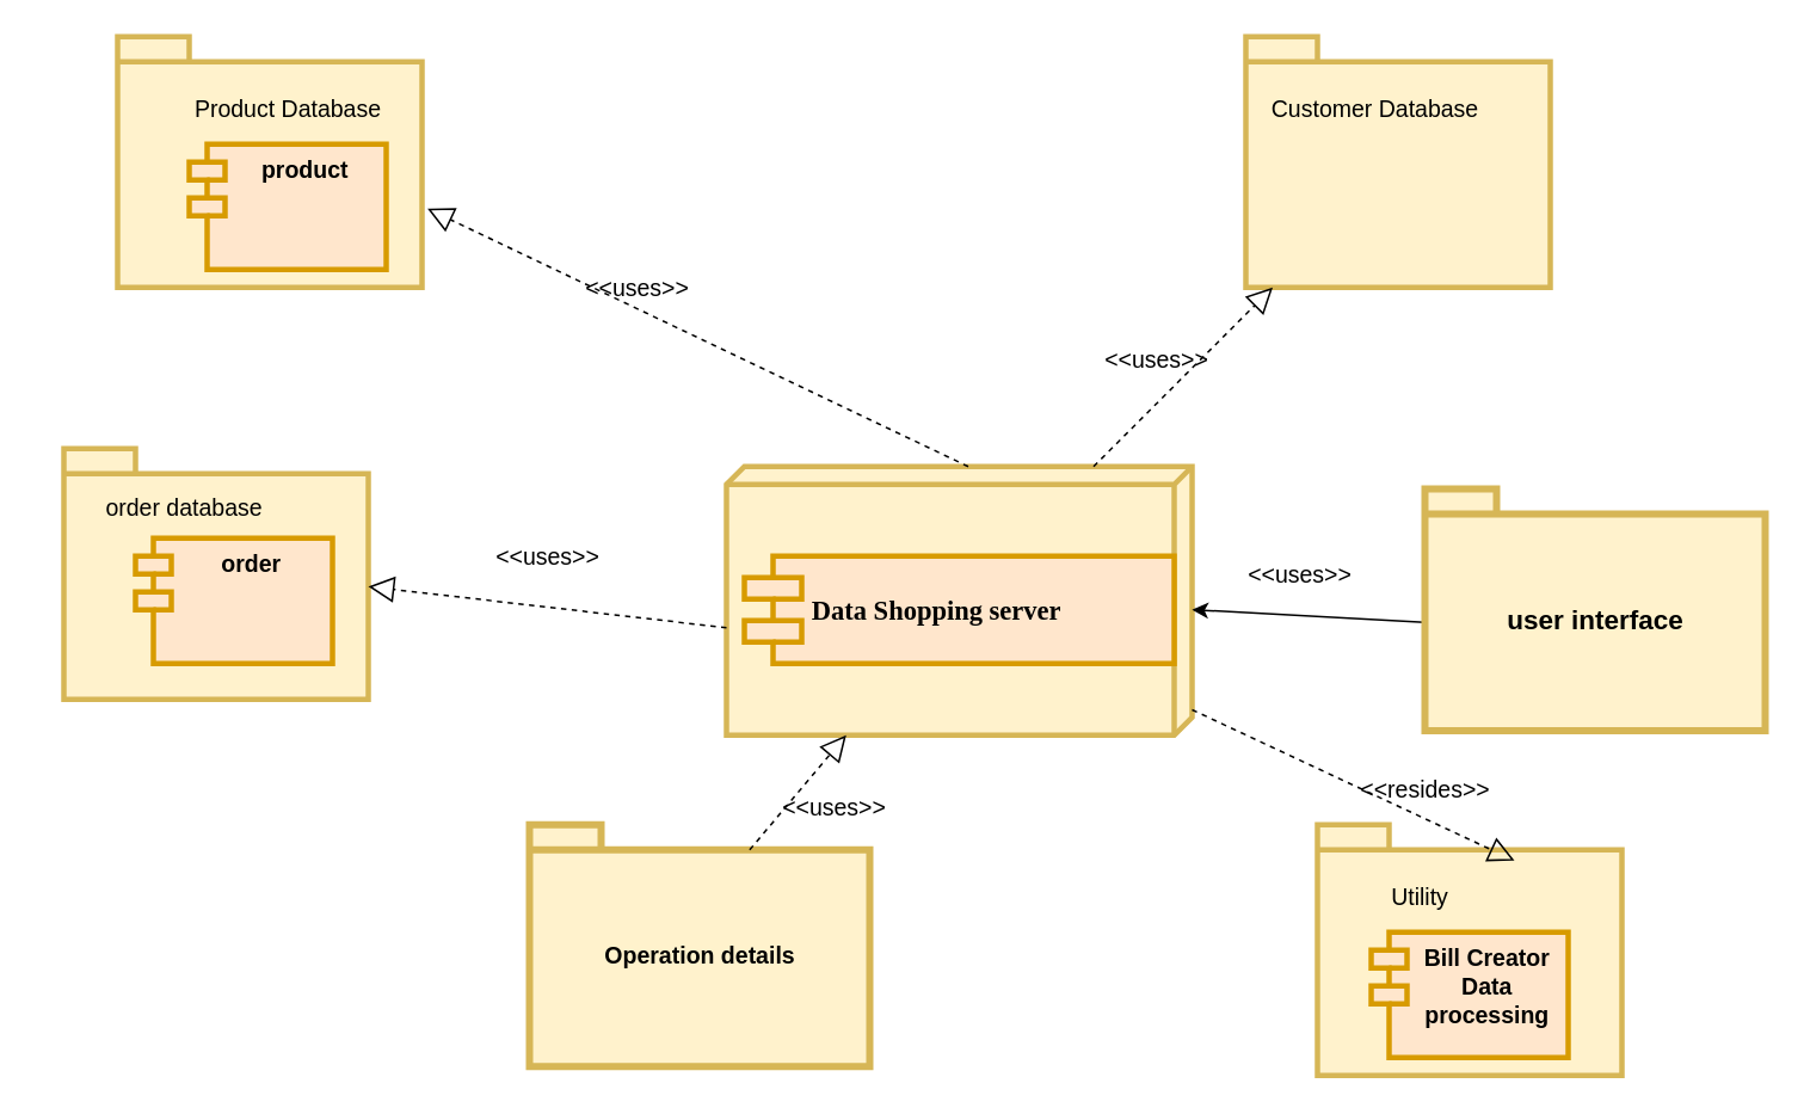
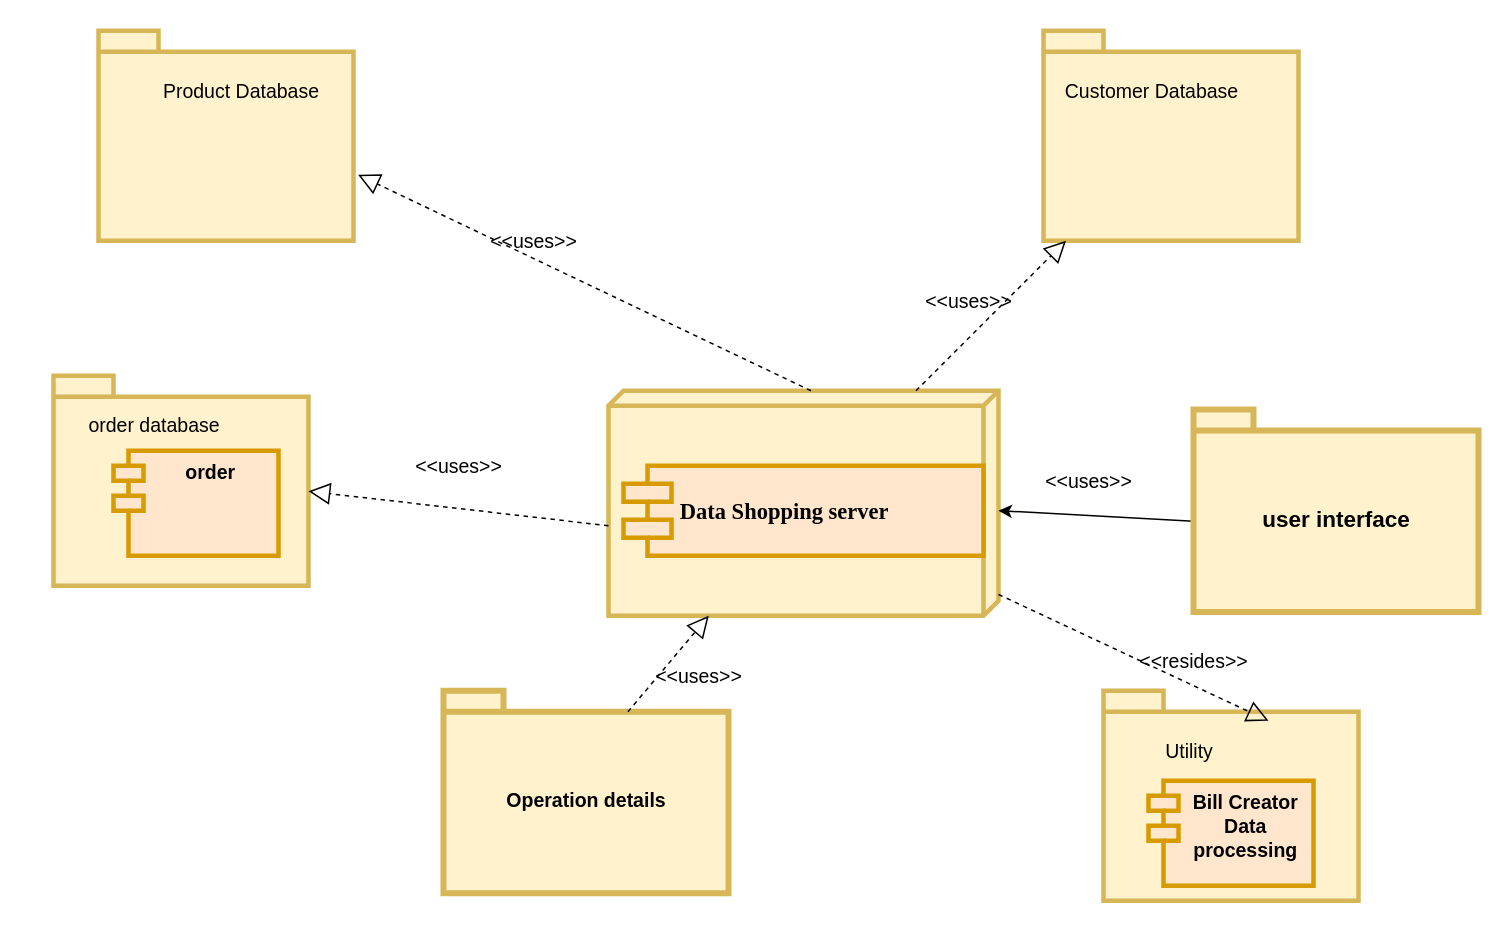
  <mxCell id="0" />
  <mxCell id="1" parent="0" />
  <mxCell id="2" value="" style="verticalAlign=top;align=left;spacingTop=8;spacingLeft=2;spacingRight=12;shape=cube;size=10;direction=south;fontStyle=4;html=1;rounded=0;shadow=0;comic=0;labelBackgroundColor=none;strokeWidth=3;fontFamily=Verdana;fontSize=12;fillColor=#fff2cc;strokeColor=#d6b656;" parent="1" vertex="1"><mxGeometry x="405" y="260" width="260" height="150" as="geometry" /></mxCell>
  <mxCell id="3" value="&lt;font size=&quot;1&quot;&gt;&lt;b style=&quot;font-size: 15px&quot;&gt;Data Shopping server&lt;/b&gt;&lt;/font&gt;" style="shape=component;align=left;spacingLeft=36;rounded=0;shadow=0;comic=0;labelBackgroundColor=none;strokeWidth=3;fontFamily=Verdana;fontSize=12;html=1;fillColor=#ffe6cc;strokeColor=#d79b00;" parent="1" vertex="1"><mxGeometry x="415" y="310" width="240" height="60" as="geometry" /></mxCell>
  <mxCell id="4" value="" style="shape=folder;fontStyle=1;spacingTop=10;tabWidth=40;tabHeight=14;tabPosition=left;html=1;fillColor=#fff2cc;strokeColor=#d6b656;strokeWidth=3;" vertex="1" parent="1"><mxGeometry x="65" y="20" width="170" height="140" as="geometry" /></mxCell>
- <mxCell id="5" value="product " style="shape=module;align=left;spacingLeft=20;align=center;verticalAlign=top;fillColor=#ffe6cc;strokeColor=#d79b00;fontSize=13;fontStyle=1;strokeWidth=3;" vertex="1" parent="1"><mxGeometry x="105" y="80" width="110" height="70" as="geometry" /></mxCell>
  <mxCell id="6" style="edgeStyle=none;rounded=0;orthogonalLoop=1;jettySize=auto;html=1;exitX=0;exitY=0;exitDx=0;exitDy=74.5;exitPerimeter=0;entryX=0.533;entryY=0;entryDx=0;entryDy=0;entryPerimeter=0;fontSize=13;" edge="1" parent="1" source="7" target="2"><mxGeometry relative="1" as="geometry" /></mxCell>
  <mxCell id="7" value="&lt;font style=&quot;font-size: 15px&quot;&gt;user interface&lt;/font&gt;" style="shape=folder;fontStyle=1;spacingTop=10;tabWidth=40;tabHeight=14;tabPosition=left;html=1;fontSize=13;fillColor=#fff2cc;strokeColor=#d6b656;strokeWidth=4;" vertex="1" parent="1"><mxGeometry x="795" y="272.5" width="190" height="135" as="geometry" /></mxCell>
  <mxCell id="8" value="" style="shape=folder;fontStyle=1;spacingTop=10;tabWidth=40;tabHeight=14;tabPosition=left;html=1;fillColor=#fff2cc;strokeColor=#d6b656;strokeWidth=3;" vertex="1" parent="1"><mxGeometry x="735" y="460" width="170" height="140" as="geometry" /></mxCell>
  <mxCell id="9" value="Operation details" style="shape=folder;fontStyle=1;spacingTop=10;tabWidth=40;tabHeight=14;tabPosition=left;html=1;fontSize=13;fillColor=#fff2cc;strokeColor=#d6b656;strokeWidth=4;" vertex="1" parent="1"><mxGeometry x="295" y="460" width="190" height="135" as="geometry" /></mxCell>
  <mxCell id="10" value="Bill Creator&#10;Data&#10;processing&#10;" style="shape=module;align=left;spacingLeft=20;align=center;verticalAlign=top;fillColor=#ffe6cc;strokeColor=#d79b00;fontSize=13;fontStyle=1;strokeWidth=3;" vertex="1" parent="1"><mxGeometry x="765" y="520" width="110" height="70" as="geometry" /></mxCell>
  <mxCell id="11" value="" style="shape=folder;fontStyle=1;spacingTop=10;tabWidth=40;tabHeight=14;tabPosition=left;html=1;fillColor=#fff2cc;strokeColor=#d6b656;strokeWidth=3;" vertex="1" parent="1"><mxGeometry x="35" y="250" width="170" height="140" as="geometry" /></mxCell>
  <mxCell id="12" value="order" style="shape=module;align=left;spacingLeft=20;align=center;verticalAlign=top;fillColor=#ffe6cc;strokeColor=#d79b00;fontSize=13;fontStyle=1;strokeWidth=3;" vertex="1" parent="1"><mxGeometry x="75" y="300" width="110" height="70" as="geometry" /></mxCell>
  <mxCell id="13" value="" style="shape=folder;fontStyle=1;spacingTop=10;tabWidth=40;tabHeight=14;tabPosition=left;html=1;fillColor=#fff2cc;strokeColor=#d6b656;strokeWidth=3;" vertex="1" parent="1"><mxGeometry x="695" y="20" width="170" height="140" as="geometry" /></mxCell>
  <mxCell id="14" value="Customer Database" style="text;html=1;strokeColor=none;fillColor=none;align=center;verticalAlign=middle;whiteSpace=wrap;rounded=0;fontSize=13;" vertex="1" parent="1"><mxGeometry x="685" y="50" width="165" height="20" as="geometry" /></mxCell>
  <mxCell id="15" value="Product Database" style="text;html=1;strokeColor=none;fillColor=none;align=center;verticalAlign=middle;whiteSpace=wrap;rounded=0;fontSize=13;" vertex="1" parent="1"><mxGeometry x="77.5" y="50" width="165" height="20" as="geometry" /></mxCell>
  <mxCell id="16" value="Utility" style="text;html=1;strokeColor=none;fillColor=none;align=center;verticalAlign=middle;whiteSpace=wrap;rounded=0;fontSize=13;" vertex="1" parent="1"><mxGeometry x="710" y="490" width="165" height="20" as="geometry" /></mxCell>
  <mxCell id="17" value="order database" style="text;html=1;strokeColor=none;fillColor=none;align=center;verticalAlign=middle;whiteSpace=wrap;rounded=0;fontSize=13;" vertex="1" parent="1"><mxGeometry x="20" y="272.5" width="165" height="20" as="geometry" /></mxCell>
  <mxCell id="18" value="" style="endArrow=block;dashed=1;endFill=0;endSize=12;html=1;fontSize=13;exitX=0;exitY=0;exitDx=0;exitDy=125;exitPerimeter=0;entryX=1.018;entryY=0.686;entryDx=0;entryDy=0;entryPerimeter=0;" edge="1" parent="1" source="2" target="4"><mxGeometry width="160" relative="1" as="geometry"><mxPoint x="295" y="190" as="sourcePoint" /><mxPoint x="455" y="190" as="targetPoint" /></mxGeometry></mxCell>
  <mxCell id="19" value="" style="endArrow=block;dashed=1;endFill=0;endSize=12;html=1;fontSize=13;entryX=0;entryY=0;entryDx=170;entryDy=77;entryPerimeter=0;" edge="1" parent="1" target="11"><mxGeometry width="160" relative="1" as="geometry"><mxPoint x="405" y="350" as="sourcePoint" /><mxPoint x="195" y="226.04" as="targetPoint" /><Array as="points" /></mxGeometry></mxCell>
  <mxCell id="20" value="" style="endArrow=block;dashed=1;endFill=0;endSize=12;html=1;fontSize=13;exitX=0.647;exitY=0.104;exitDx=0;exitDy=0;exitPerimeter=0;" edge="1" parent="1" source="9" target="2"><mxGeometry width="160" relative="1" as="geometry"><mxPoint x="415" y="460" as="sourcePoint" /><mxPoint x="215" y="437" as="targetPoint" /><Array as="points" /></mxGeometry></mxCell>
  <mxCell id="21" value="" style="endArrow=block;dashed=1;endFill=0;endSize=12;html=1;fontSize=13;" edge="1" parent="1" source="2"><mxGeometry width="160" relative="1" as="geometry"><mxPoint x="681.08" y="532.02" as="sourcePoint" /><mxPoint x="845" y="480" as="targetPoint" /><Array as="points" /></mxGeometry></mxCell>
  <mxCell id="22" value="" style="endArrow=block;dashed=1;endFill=0;endSize=12;html=1;fontSize=13;" edge="1" parent="1" source="2" target="13"><mxGeometry width="160" relative="1" as="geometry"><mxPoint x="595" y="259.996" as="sourcePoint" /><mxPoint x="775" y="344.19" as="targetPoint" /><Array as="points" /></mxGeometry></mxCell>
  <mxCell id="23" value="&amp;lt;&amp;lt;uses&amp;gt;&amp;gt;" style="text;html=1;align=center;verticalAlign=middle;resizable=0;points=[];autosize=1;strokeColor=none;fillColor=none;fontSize=13;" vertex="1" parent="1"><mxGeometry x="315" y="150" width="80" height="20" as="geometry" /></mxCell>
  <mxCell id="24" value="&amp;lt;&amp;lt;uses&amp;gt;&amp;gt;" style="text;html=1;align=center;verticalAlign=middle;resizable=0;points=[];autosize=1;strokeColor=none;fillColor=none;fontSize=13;" vertex="1" parent="1"><mxGeometry x="265" y="300" width="80" height="20" as="geometry" /></mxCell>
  <mxCell id="25" value="&amp;lt;&amp;lt;uses&amp;gt;&amp;gt;" style="text;html=1;align=center;verticalAlign=middle;resizable=0;points=[];autosize=1;strokeColor=none;fillColor=none;fontSize=13;" vertex="1" parent="1"><mxGeometry x="425" y="440" width="80" height="20" as="geometry" /></mxCell>
  <mxCell id="26" value="&amp;lt;&amp;lt;resides&amp;gt;&amp;gt;" style="text;html=1;align=center;verticalAlign=middle;resizable=0;points=[];autosize=1;strokeColor=none;fillColor=none;fontSize=13;" vertex="1" parent="1"><mxGeometry x="750" y="430" width="90" height="20" as="geometry" /></mxCell>
  <mxCell id="27" value="&amp;lt;&amp;lt;uses&amp;gt;&amp;gt;" style="text;html=1;align=center;verticalAlign=middle;resizable=0;points=[];autosize=1;strokeColor=none;fillColor=none;fontSize=13;" vertex="1" parent="1"><mxGeometry x="685" y="310" width="80" height="20" as="geometry" /></mxCell>
  <mxCell id="28" value="&amp;lt;&amp;lt;uses&amp;gt;&amp;gt;" style="text;html=1;align=center;verticalAlign=middle;resizable=0;points=[];autosize=1;strokeColor=none;fillColor=none;fontSize=13;" vertex="1" parent="1"><mxGeometry x="605" y="190" width="80" height="20" as="geometry" /></mxCell>
